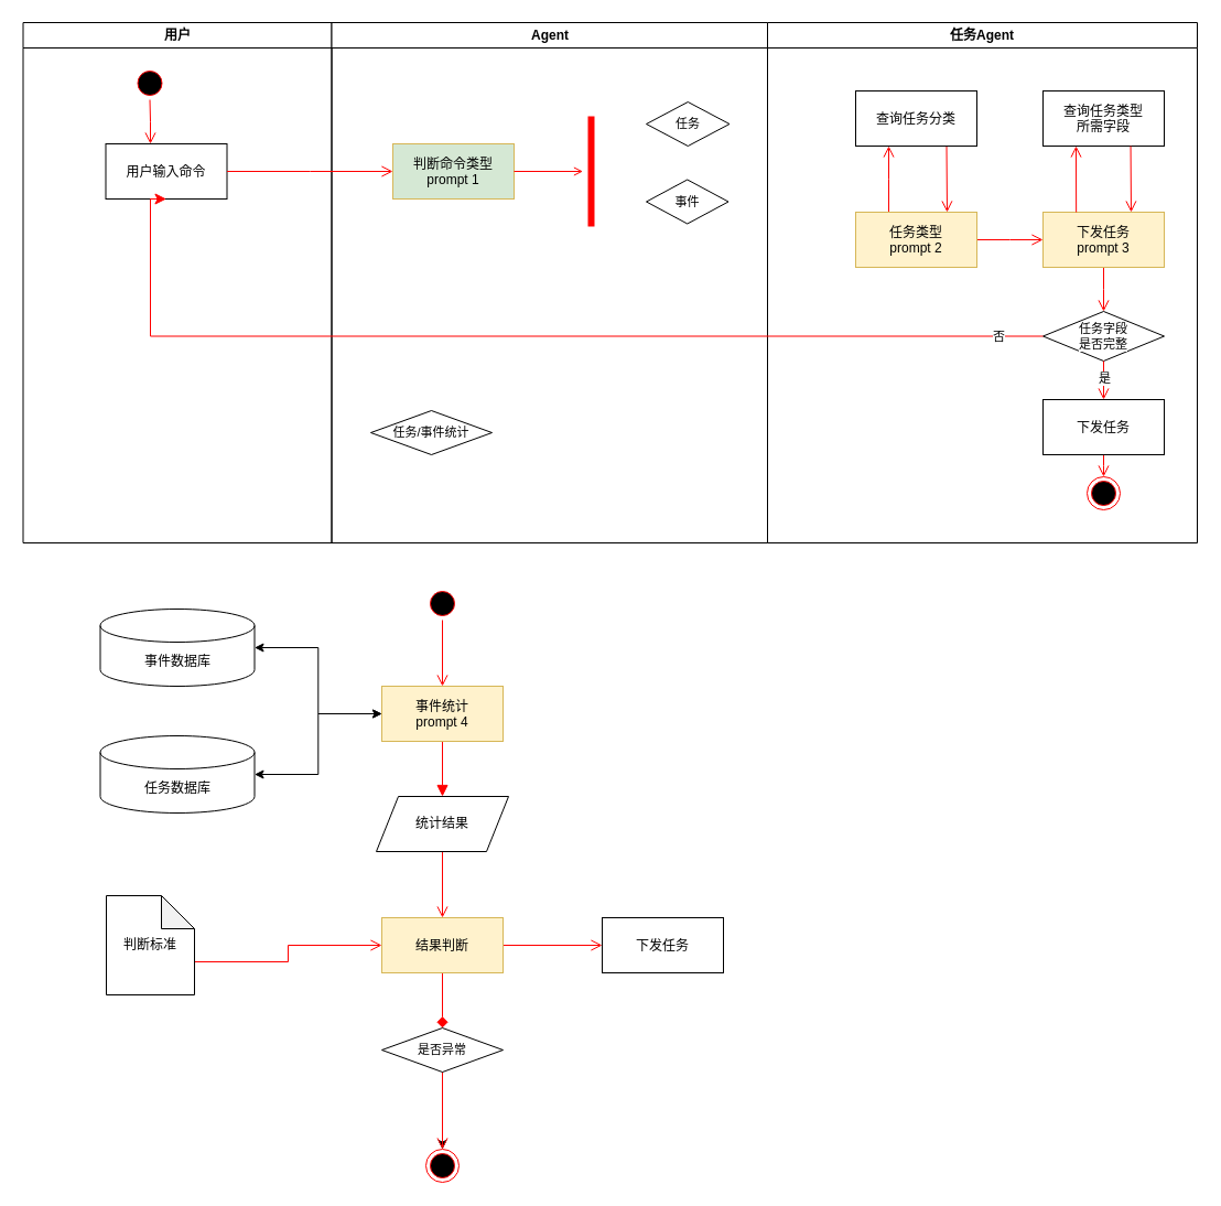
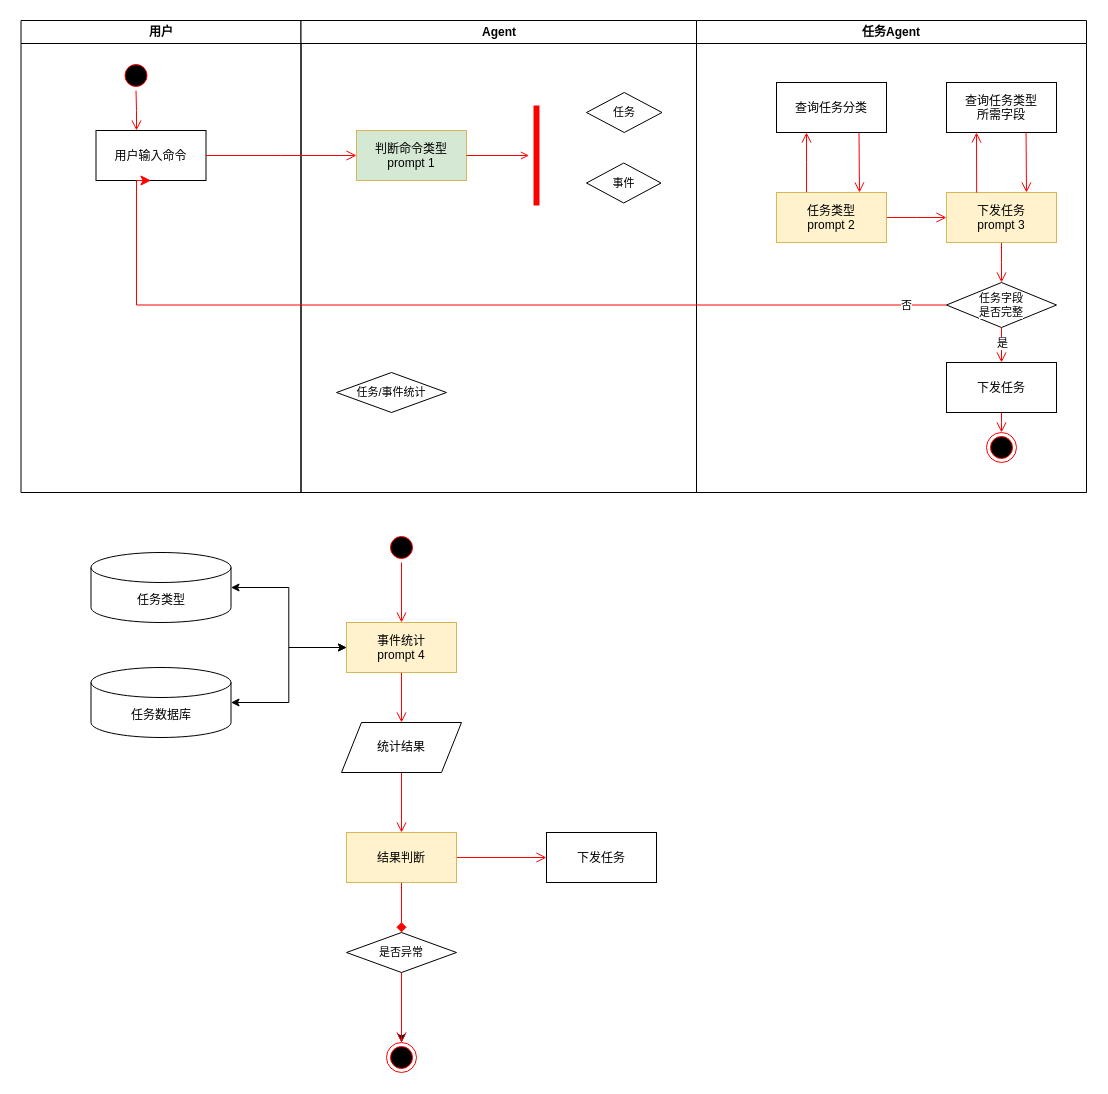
  <mxCell id="0" />
  <mxCell id="1" parent="0" />
  <mxCell id="2" value="用户" style="swimlane;whiteSpace=wrap" parent="1" vertex="1"><mxGeometry x="20.5" y="20" width="280" height="472" as="geometry" /></mxCell>
  <mxCell id="3" value="" style="ellipse;shape=startState;fillColor=#000000;strokeColor=#ff0000;" parent="2" vertex="1"><mxGeometry x="100" y="40" width="30" height="30" as="geometry" /></mxCell>
  <mxCell id="4" value="" style="edgeStyle=elbowEdgeStyle;elbow=horizontal;verticalAlign=bottom;endArrow=open;endSize=8;strokeColor=#FF0000;endFill=1;rounded=0" parent="2" source="3" target="5" edge="1"><mxGeometry x="100" y="40" as="geometry"><mxPoint x="115" y="110" as="targetPoint" /></mxGeometry></mxCell>
  <mxCell id="5" value="用户输入命令" style="" parent="2" vertex="1"><mxGeometry x="75" y="110" width="110" height="50" as="geometry" /></mxCell>
  <mxCell id="6" value="Agent" style="swimlane;whiteSpace=wrap" parent="1" vertex="1"><mxGeometry x="300.5" y="20" width="395.5" height="472" as="geometry"><mxRectangle x="444.5" y="128" width="90" height="30" as="alternateBounds" /></mxGeometry></mxCell>
  <mxCell id="7" value="判断命令类型&#10;prompt 1" style="fillColor=#d5e8d4;strokeColor=#d6b656;" parent="6" vertex="1"><mxGeometry x="55.5" y="110" width="110" height="50" as="geometry" /></mxCell>
  <mxCell id="8" value="" style="endArrow=open;strokeColor=#FF0000;endFill=1;rounded=0" parent="6" source="7" target="9" edge="1"><mxGeometry relative="1" as="geometry"><mxPoint x="75" y="220" as="targetPoint" /></mxGeometry></mxCell>
  <mxCell id="9" value="" style="shape=line;strokeWidth=6;strokeColor=#ff0000;rotation=90;" parent="6" vertex="1"><mxGeometry x="185.5" y="127.5" width="100" height="15" as="geometry" /></mxCell>
  <mxCell id="10" value="任务" style="rhombus;whiteSpace=wrap;html=1;fontFamily=Helvetica;fontSize=11;fontColor=default;labelBackgroundColor=default;" parent="6" vertex="1"><mxGeometry x="285.5" y="72" width="75.5" height="40" as="geometry" /></mxCell>
  <mxCell id="11" value="事件" style="rhombus;whiteSpace=wrap;html=1;fontFamily=Helvetica;fontSize=11;fontColor=default;labelBackgroundColor=default;" parent="6" vertex="1"><mxGeometry x="285.5" y="142.5" width="74.5" height="40" as="geometry" /></mxCell>
  <mxCell id="12" value="任务/事件统计" style="rhombus;whiteSpace=wrap;html=1;fontFamily=Helvetica;fontSize=11;fontColor=default;labelBackgroundColor=default;" vertex="1" parent="6"><mxGeometry x="35.5" y="352" width="110" height="40" as="geometry" /></mxCell>
  <mxCell id="13" value="任务Agent" style="swimlane;whiteSpace=wrap" parent="1" vertex="1"><mxGeometry x="696" y="20" width="390" height="472" as="geometry" /></mxCell>
  <mxCell id="14" value="" style="ellipse;shape=endState;fillColor=#000000;strokeColor=#ff0000" parent="13" vertex="1"><mxGeometry x="290" y="412" width="30" height="30" as="geometry" /></mxCell>
  <mxCell id="15" style="edgeStyle=elbowEdgeStyle;rounded=0;orthogonalLoop=1;jettySize=auto;elbow=horizontal;html=1;exitX=0.5;exitY=0;exitDx=0;exitDy=0;entryX=0.5;entryY=1;entryDx=0;entryDy=0;strokeColor=#FF0000;align=center;verticalAlign=bottom;fontFamily=Helvetica;fontSize=11;fontColor=default;labelBackgroundColor=default;endArrow=open;endFill=1;endSize=8;" parent="13" edge="1"><mxGeometry relative="1" as="geometry"><mxPoint x="110" y="172" as="sourcePoint" /><mxPoint x="110" y="112" as="targetPoint" /></mxGeometry></mxCell>
  <mxCell id="16" style="edgeStyle=elbowEdgeStyle;rounded=0;orthogonalLoop=1;jettySize=auto;elbow=horizontal;html=1;exitX=1;exitY=0.5;exitDx=0;exitDy=0;strokeColor=#FF0000;align=center;verticalAlign=bottom;fontFamily=Helvetica;fontSize=11;fontColor=default;labelBackgroundColor=default;endArrow=open;endFill=1;endSize=8;" parent="13" source="17" target="23" edge="1"><mxGeometry relative="1" as="geometry" /></mxCell>
  <mxCell id="17" value="任务类型&#10;prompt 2" style="fillColor=#fff2cc;strokeColor=#d6b656;" parent="13" vertex="1"><mxGeometry x="80" y="172" width="110" height="50" as="geometry" /></mxCell>
  <mxCell id="18" style="edgeStyle=elbowEdgeStyle;rounded=0;orthogonalLoop=1;jettySize=auto;elbow=horizontal;html=1;exitX=0.75;exitY=1;exitDx=0;exitDy=0;entryX=0.75;entryY=0;entryDx=0;entryDy=0;strokeColor=#FF0000;align=center;verticalAlign=bottom;fontFamily=Helvetica;fontSize=11;fontColor=default;labelBackgroundColor=default;endArrow=open;endFill=1;endSize=8;" parent="13" source="19" target="17" edge="1"><mxGeometry relative="1" as="geometry" /></mxCell>
  <mxCell id="19" value="查询任务分类" style="" parent="13" vertex="1"><mxGeometry x="80" y="62" width="110" height="50" as="geometry" /></mxCell>
  <mxCell id="20" style="edgeStyle=elbowEdgeStyle;rounded=0;orthogonalLoop=1;jettySize=auto;elbow=horizontal;html=1;exitX=0.5;exitY=1;exitDx=0;exitDy=0;entryX=0.5;entryY=0;entryDx=0;entryDy=0;strokeColor=#FF0000;align=center;verticalAlign=bottom;fontFamily=Helvetica;fontSize=11;fontColor=default;labelBackgroundColor=default;endArrow=open;endFill=1;endSize=8;" parent="13" source="27" target="14" edge="1"><mxGeometry relative="1" as="geometry" /></mxCell>
  <mxCell id="21" value="任务字段&lt;br&gt;是否完整" style="rhombus;whiteSpace=wrap;html=1;fontFamily=Helvetica;fontSize=11;fontColor=default;labelBackgroundColor=default;" parent="13" vertex="1"><mxGeometry x="250" y="262" width="110" height="45" as="geometry" /></mxCell>
  <mxCell id="22" style="edgeStyle=elbowEdgeStyle;rounded=0;orthogonalLoop=1;jettySize=auto;elbow=horizontal;html=1;exitX=0.5;exitY=1;exitDx=0;exitDy=0;entryX=0.5;entryY=0;entryDx=0;entryDy=0;strokeColor=#FF0000;align=center;verticalAlign=bottom;fontFamily=Helvetica;fontSize=11;fontColor=default;labelBackgroundColor=default;endArrow=open;endFill=1;endSize=8;" parent="13" source="23" target="21" edge="1"><mxGeometry relative="1" as="geometry" /></mxCell>
  <mxCell id="23" value="下发任务&#10;prompt 3" style="fillColor=#fff2cc;strokeColor=#d6b656;" parent="13" vertex="1"><mxGeometry x="250" y="172" width="110" height="50" as="geometry" /></mxCell>
  <mxCell id="24" value="查询任务类型&#10;所需字段" style="" parent="13" vertex="1"><mxGeometry x="250" y="62" width="110" height="50" as="geometry" /></mxCell>
  <mxCell id="25" style="edgeStyle=elbowEdgeStyle;rounded=0;orthogonalLoop=1;jettySize=auto;elbow=horizontal;html=1;exitX=0.5;exitY=0;exitDx=0;exitDy=0;entryX=0.5;entryY=1;entryDx=0;entryDy=0;strokeColor=#FF0000;align=center;verticalAlign=bottom;fontFamily=Helvetica;fontSize=11;fontColor=default;labelBackgroundColor=default;endArrow=open;endFill=1;endSize=8;" parent="13" edge="1"><mxGeometry relative="1" as="geometry"><mxPoint x="280.15" y="172" as="sourcePoint" /><mxPoint x="280.15" y="112" as="targetPoint" /></mxGeometry></mxCell>
  <mxCell id="26" style="edgeStyle=elbowEdgeStyle;rounded=0;orthogonalLoop=1;jettySize=auto;elbow=horizontal;html=1;exitX=0.75;exitY=1;exitDx=0;exitDy=0;entryX=0.75;entryY=0;entryDx=0;entryDy=0;strokeColor=#FF0000;align=center;verticalAlign=bottom;fontFamily=Helvetica;fontSize=11;fontColor=default;labelBackgroundColor=default;endArrow=open;endFill=1;endSize=8;" parent="13" edge="1"><mxGeometry relative="1" as="geometry"><mxPoint x="329.56" y="112" as="sourcePoint" /><mxPoint x="329.56" y="172" as="targetPoint" /></mxGeometry></mxCell>
  <mxCell id="27" value="下发任务" style="" parent="13" vertex="1"><mxGeometry x="250" y="342" width="110" height="50" as="geometry" /></mxCell>
  <mxCell id="28" value="" style="edgeStyle=elbowEdgeStyle;rounded=0;orthogonalLoop=1;jettySize=auto;elbow=horizontal;html=1;exitX=0.5;exitY=1;exitDx=0;exitDy=0;entryX=0.5;entryY=0;entryDx=0;entryDy=0;strokeColor=#FF0000;align=center;verticalAlign=bottom;fontFamily=Helvetica;fontSize=11;fontColor=default;labelBackgroundColor=default;endArrow=open;endFill=1;endSize=8;" parent="13" source="21" target="27" edge="1"><mxGeometry relative="1" as="geometry"><mxPoint x="1145" y="435" as="sourcePoint" /><mxPoint x="1145" y="520" as="targetPoint" /></mxGeometry></mxCell>
  <mxCell id="29" value="是" style="edgeLabel;html=1;align=center;verticalAlign=middle;resizable=0;points=[];fontFamily=Helvetica;fontSize=11;fontColor=default;labelBackgroundColor=default;" parent="28" vertex="1" connectable="0"><mxGeometry x="-0.385" relative="1" as="geometry"><mxPoint y="4" as="offset" /></mxGeometry></mxCell>
  <mxCell id="30" value="" style="ellipse;shape=endState;fillColor=#000000;strokeColor=#ff0000" parent="1" vertex="1"><mxGeometry x="386" y="1042" width="30" height="30" as="geometry" /></mxCell>
  <mxCell id="31" style="edgeStyle=elbowEdgeStyle;rounded=0;orthogonalLoop=1;jettySize=auto;html=1;exitX=1;exitY=0.5;exitDx=0;exitDy=0;entryX=0;entryY=0.5;entryDx=0;entryDy=0;strokeColor=#FF0000;align=center;verticalAlign=bottom;fontFamily=Helvetica;fontSize=11;fontColor=default;labelBackgroundColor=default;elbow=horizontal;endArrow=open;endFill=1;endSize=8;" parent="1" source="5" target="7" edge="1"><mxGeometry relative="1" as="geometry" /></mxCell>
  <mxCell id="32" value="" style="endArrow=classic;html=1;rounded=0;strokeColor=#FF0000;align=center;verticalAlign=bottom;fontFamily=Helvetica;fontSize=11;fontColor=default;labelBackgroundColor=default;edgeStyle=elbowEdgeStyle;elbow=horizontal;endSize=8;exitX=0;exitY=0.5;exitDx=0;exitDy=0;entryX=0.5;entryY=1;entryDx=0;entryDy=0;" parent="1" source="21" target="5" edge="1"><mxGeometry width="50" height="50" relative="1" as="geometry"><mxPoint x="556" y="352" as="sourcePoint" /><mxPoint x="606" y="302" as="targetPoint" /><Array as="points"><mxPoint x="136" y="292" /></Array></mxGeometry></mxCell>
  <mxCell id="33" value="否" style="edgeLabel;html=1;align=center;verticalAlign=middle;resizable=0;points=[];fontFamily=Helvetica;fontSize=11;fontColor=default;labelBackgroundColor=default;" parent="32" vertex="1" connectable="0"><mxGeometry x="-0.886" y="2" relative="1" as="geometry"><mxPoint x="13" y="-2" as="offset" /></mxGeometry></mxCell>
- <mxCell id="34" style="edgeStyle=orthogonalEdgeStyle;rounded=0;orthogonalLoop=1;jettySize=auto;html=1;exitX=0.5;exitY=1;exitDx=0;exitDy=0;entryX=0.5;entryY=0;entryDx=0;entryDy=0;strokeColor=#FF0000;align=center;verticalAlign=bottom;fontFamily=Helvetica;fontSize=11;fontColor=default;labelBackgroundColor=default;elbow=horizontal;endArrow=block;endFill=1;endSize=8;" edge="1" parent="1" source="35" target="47"><mxGeometry relative="1" as="geometry" /></mxCell>
+ <mxCell id="34" style="edgeStyle=orthogonalEdgeStyle;rounded=0;orthogonalLoop=1;jettySize=auto;html=1;exitX=0.5;exitY=1;exitDx=0;exitDy=0;entryX=0.5;entryY=0;entryDx=0;entryDy=0;strokeColor=#FF0000;align=center;verticalAlign=bottom;fontFamily=Helvetica;fontSize=11;fontColor=default;labelBackgroundColor=default;elbow=horizontal;endArrow=open;endFill=1;endSize=8;" edge="1" parent="1" source="35" target="47"><mxGeometry relative="1" as="geometry" /></mxCell>
  <mxCell id="35" value="事件统计&#10;prompt 4" style="fillColor=#fff2cc;strokeColor=#d6b656;" vertex="1" parent="1"><mxGeometry x="346" y="622" width="110" height="50" as="geometry" /></mxCell>
- <mxCell id="36" value="事件数据库" style="shape=cylinder3;whiteSpace=wrap;html=1;boundedLbl=1;backgroundOutline=1;size=15;" vertex="1" parent="1"><mxGeometry x="90.5" y="552" width="140" height="70" as="geometry" /></mxCell>
+ <mxCell id="36" value="任务类型" style="shape=cylinder3;whiteSpace=wrap;html=1;boundedLbl=1;backgroundOutline=1;size=15;" vertex="1" parent="1"><mxGeometry x="90.5" y="552" width="140" height="70" as="geometry" /></mxCell>
  <mxCell id="37" style="edgeStyle=orthogonalEdgeStyle;rounded=0;orthogonalLoop=1;jettySize=auto;html=1;exitX=1;exitY=0.5;exitDx=0;exitDy=0;exitPerimeter=0;entryX=0;entryY=0.5;entryDx=0;entryDy=0;startArrow=classic;startFill=1;" edge="1" parent="1" source="38" target="35"><mxGeometry relative="1" as="geometry" /></mxCell>
  <mxCell id="38" value="任务数据库" style="shape=cylinder3;whiteSpace=wrap;html=1;boundedLbl=1;backgroundOutline=1;size=15;" vertex="1" parent="1"><mxGeometry x="90.5" y="667" width="140" height="70" as="geometry" /></mxCell>
  <mxCell id="39" style="edgeStyle=orthogonalEdgeStyle;rounded=0;orthogonalLoop=1;jettySize=auto;html=1;exitX=0;exitY=0.5;exitDx=0;exitDy=0;entryX=1;entryY=0.5;entryDx=0;entryDy=0;entryPerimeter=0;startArrow=classic;startFill=1;" edge="1" parent="1" source="35" target="36"><mxGeometry relative="1" as="geometry" /></mxCell>
  <mxCell id="40" style="edgeStyle=orthogonalEdgeStyle;rounded=0;orthogonalLoop=1;jettySize=auto;html=1;exitX=0.5;exitY=1;exitDx=0;exitDy=0;entryX=0.5;entryY=0;entryDx=0;entryDy=0;strokeColor=#FF0000;align=center;verticalAlign=bottom;fontFamily=Helvetica;fontSize=11;fontColor=default;labelBackgroundColor=default;elbow=horizontal;endArrow=diamond;endFill=1;endSize=8;" edge="1" parent="1" source="42" target="45"><mxGeometry relative="1" as="geometry" /></mxCell>
  <mxCell id="41" style="edgeStyle=orthogonalEdgeStyle;rounded=0;orthogonalLoop=1;jettySize=auto;html=1;exitX=1;exitY=0.5;exitDx=0;exitDy=0;strokeColor=#FF0000;align=center;verticalAlign=bottom;fontFamily=Helvetica;fontSize=11;fontColor=default;labelBackgroundColor=default;elbow=horizontal;endArrow=open;endFill=1;endSize=8;" edge="1" parent="1" source="42" target="52"><mxGeometry relative="1" as="geometry" /></mxCell>
  <mxCell id="42" value="结果判断" style="fillColor=#fff2cc;strokeColor=#d6b656;" vertex="1" parent="1"><mxGeometry x="346" y="832" width="110" height="50" as="geometry" /></mxCell>
  <mxCell id="43" style="edgeStyle=orthogonalEdgeStyle;rounded=0;orthogonalLoop=1;jettySize=auto;html=1;exitX=0.5;exitY=1;exitDx=0;exitDy=0;entryX=0.5;entryY=0;entryDx=0;entryDy=0;" edge="1" parent="1" source="45" target="30"><mxGeometry relative="1" as="geometry" /></mxCell>
  <mxCell id="44" value="" style="edgeStyle=orthogonalEdgeStyle;rounded=0;orthogonalLoop=1;jettySize=auto;html=1;strokeColor=#FF0000;align=center;verticalAlign=bottom;fontFamily=Helvetica;fontSize=11;fontColor=default;labelBackgroundColor=default;elbow=horizontal;endArrow=open;endFill=1;endSize=8;" edge="1" parent="1" source="45" target="30"><mxGeometry relative="1" as="geometry" /></mxCell>
  <mxCell id="45" value="是否异常" style="rhombus;whiteSpace=wrap;html=1;fontFamily=Helvetica;fontSize=11;fontColor=default;labelBackgroundColor=default;" vertex="1" parent="1"><mxGeometry x="346" y="932" width="110" height="40" as="geometry" /></mxCell>
  <mxCell id="46" style="edgeStyle=orthogonalEdgeStyle;rounded=0;orthogonalLoop=1;jettySize=auto;html=1;exitX=0.5;exitY=1;exitDx=0;exitDy=0;strokeColor=#FF0000;align=center;verticalAlign=bottom;fontFamily=Helvetica;fontSize=11;fontColor=default;labelBackgroundColor=default;elbow=horizontal;endArrow=open;endFill=1;endSize=8;" edge="1" parent="1" source="47" target="42"><mxGeometry relative="1" as="geometry" /></mxCell>
  <mxCell id="47" value="统计结果" style="shape=parallelogram;perimeter=parallelogramPerimeter;whiteSpace=wrap;html=1;fixedSize=1;" vertex="1" parent="1"><mxGeometry x="341" y="722" width="120" height="50" as="geometry" /></mxCell>
- <mxCell id="48" style="edgeStyle=orthogonalEdgeStyle;rounded=0;orthogonalLoop=1;jettySize=auto;html=1;exitX=0;exitY=0;exitDx=80;exitDy=60;exitPerimeter=0;strokeColor=#FF0000;align=center;verticalAlign=bottom;fontFamily=Helvetica;fontSize=11;fontColor=default;labelBackgroundColor=default;elbow=horizontal;endArrow=open;endFill=1;endSize=8;" edge="1" parent="1" source="49" target="42"><mxGeometry relative="1" as="geometry" /></mxCell>
- <mxCell id="49" value="判断标准" style="shape=note;whiteSpace=wrap;html=1;backgroundOutline=1;darkOpacity=0.05;" vertex="1" parent="1"><mxGeometry x="96" y="812" width="80" height="90" as="geometry" /></mxCell>
  <mxCell id="50" style="edgeStyle=orthogonalEdgeStyle;rounded=0;orthogonalLoop=1;jettySize=auto;html=1;exitX=0.5;exitY=1;exitDx=0;exitDy=0;strokeColor=#FF0000;align=center;verticalAlign=bottom;fontFamily=Helvetica;fontSize=11;fontColor=default;labelBackgroundColor=default;elbow=horizontal;endArrow=open;endFill=1;endSize=8;" edge="1" parent="1" source="51" target="35"><mxGeometry relative="1" as="geometry" /></mxCell>
  <mxCell id="51" value="" style="ellipse;shape=startState;fillColor=#000000;strokeColor=#ff0000;" vertex="1" parent="1"><mxGeometry x="386" y="532" width="30" height="30" as="geometry" /></mxCell>
  <mxCell id="52" value="下发任务" style="" vertex="1" parent="1"><mxGeometry x="546" y="832" width="110" height="50" as="geometry" /></mxCell>
